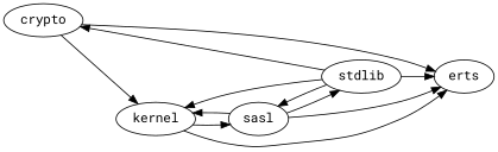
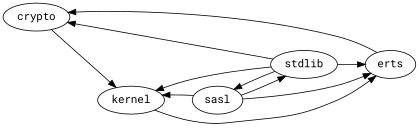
  digraph {
    fontname="Roboto Mono"
    rankdir=LR
    splines=true
    node [fontname="Roboto Mono"]
    edge [fontname="Roboto Mono"]
    crypto
    erts
    kernel
    stdlib
    sasl
-   crypto -> erts
+   erts -> crypto
    crypto -> kernel
    kernel -> erts
-   kernel -> sasl
    stdlib -> crypto
    stdlib -> erts
    stdlib -> kernel
    stdlib -> sasl
    sasl -> erts
    sasl -> kernel
    sasl -> stdlib
  }
